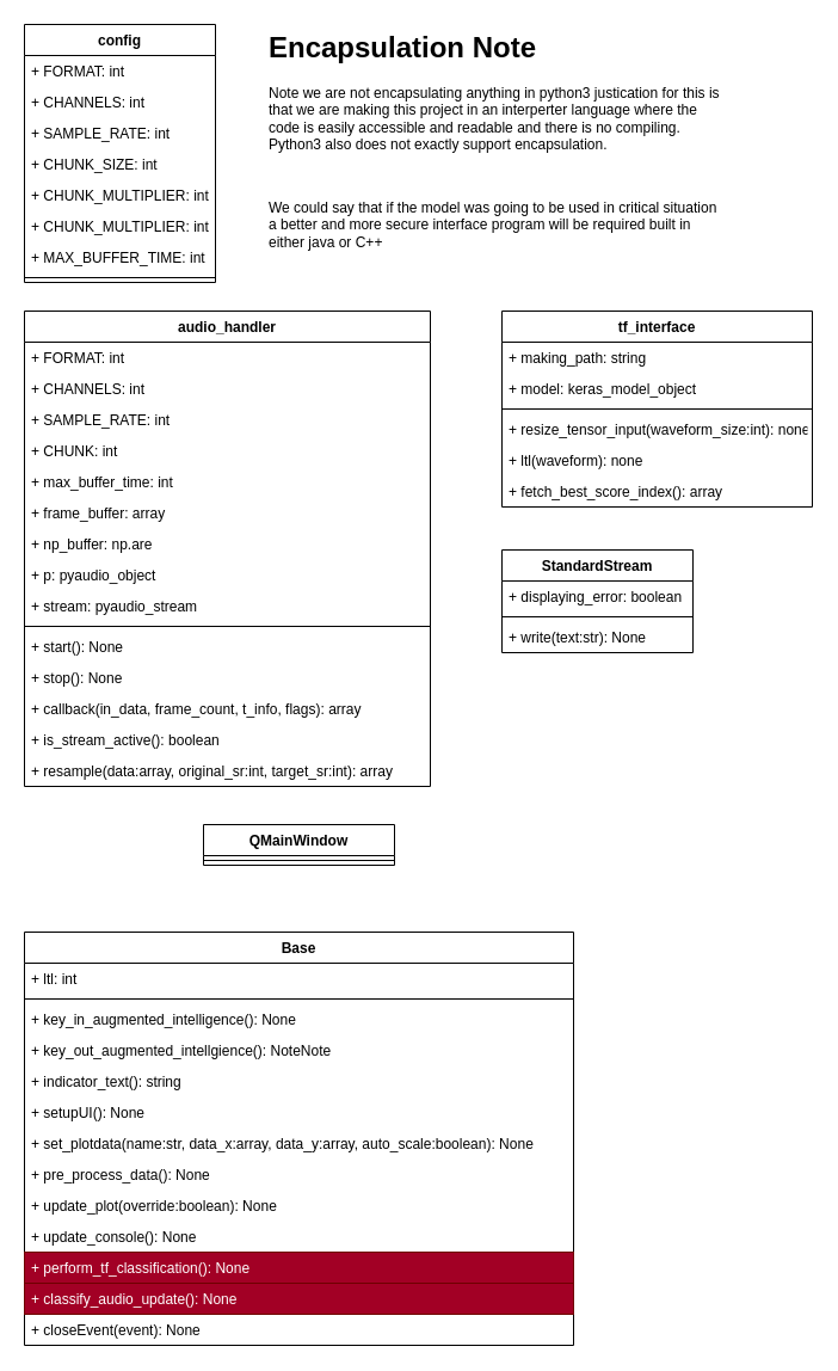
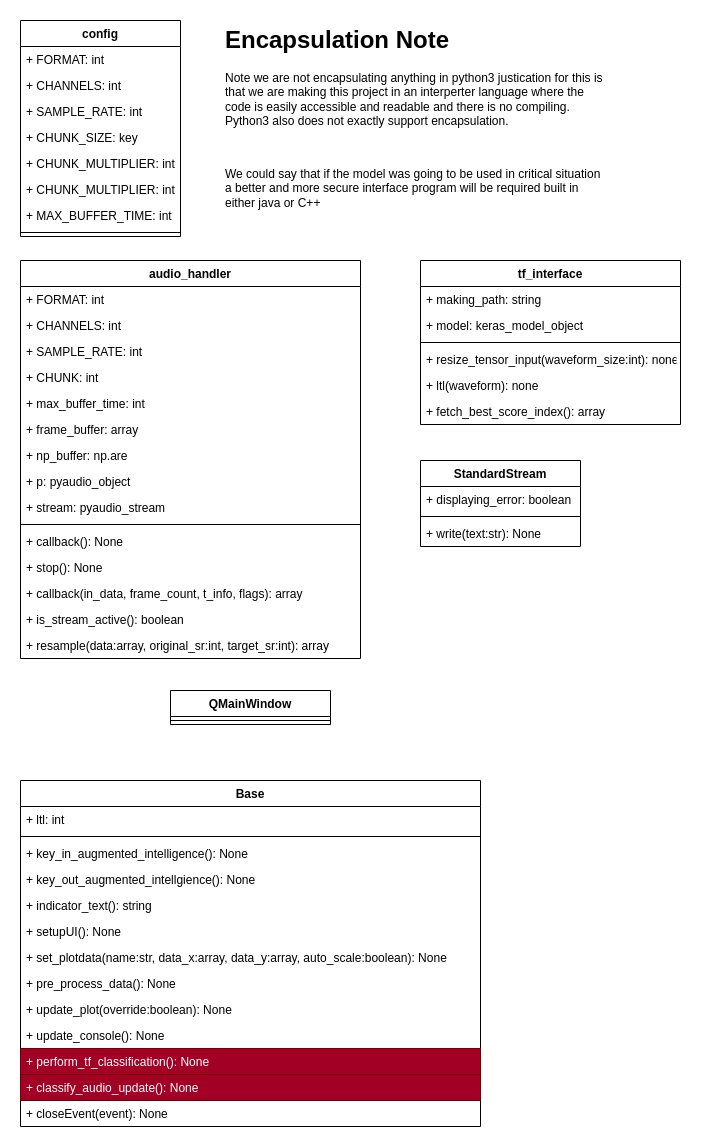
  <mxCell id="0" />
  <mxCell id="1" parent="0" />
  <mxCell id="2" value="audio_handler" style="swimlane;fontStyle=1;align=center;verticalAlign=top;childLayout=stackLayout;horizontal=1;startSize=26;horizontalStack=0;resizeParent=1;resizeParentMax=0;resizeLast=0;collapsible=1;marginBottom=0;" vertex="1" parent="1"><mxGeometry x="20" y="260" width="340" height="398" as="geometry" /></mxCell>
  <mxCell id="3" value="+ FORMAT: int" style="text;strokeColor=none;fillColor=none;align=left;verticalAlign=top;spacingLeft=4;spacingRight=4;overflow=hidden;rotatable=0;points=[[0,0.5],[1,0.5]];portConstraint=eastwest;" vertex="1" parent="2"><mxGeometry y="26" width="340" height="26" as="geometry" /></mxCell>
  <mxCell id="4" value="+ CHANNELS: int" style="text;strokeColor=none;fillColor=none;align=left;verticalAlign=top;spacingLeft=4;spacingRight=4;overflow=hidden;rotatable=0;points=[[0,0.5],[1,0.5]];portConstraint=eastwest;" vertex="1" parent="2"><mxGeometry y="52" width="340" height="26" as="geometry" /></mxCell>
  <mxCell id="5" value="+ SAMPLE_RATE: int" style="text;strokeColor=none;fillColor=none;align=left;verticalAlign=top;spacingLeft=4;spacingRight=4;overflow=hidden;rotatable=0;points=[[0,0.5],[1,0.5]];portConstraint=eastwest;" vertex="1" parent="2"><mxGeometry y="78" width="340" height="26" as="geometry" /></mxCell>
  <mxCell id="6" value="+ CHUNK: int" style="text;strokeColor=none;fillColor=none;align=left;verticalAlign=top;spacingLeft=4;spacingRight=4;overflow=hidden;rotatable=0;points=[[0,0.5],[1,0.5]];portConstraint=eastwest;" vertex="1" parent="2"><mxGeometry y="104" width="340" height="26" as="geometry" /></mxCell>
  <mxCell id="7" value="+ max_buffer_time: int" style="text;strokeColor=none;fillColor=none;align=left;verticalAlign=top;spacingLeft=4;spacingRight=4;overflow=hidden;rotatable=0;points=[[0,0.5],[1,0.5]];portConstraint=eastwest;" vertex="1" parent="2"><mxGeometry y="130" width="340" height="26" as="geometry" /></mxCell>
  <mxCell id="8" value="+ frame_buffer: array" style="text;strokeColor=none;fillColor=none;align=left;verticalAlign=top;spacingLeft=4;spacingRight=4;overflow=hidden;rotatable=0;points=[[0,0.5],[1,0.5]];portConstraint=eastwest;" vertex="1" parent="2"><mxGeometry y="156" width="340" height="26" as="geometry" /></mxCell>
  <mxCell id="9" value="+ np_buffer: np.are" style="text;strokeColor=none;fillColor=none;align=left;verticalAlign=top;spacingLeft=4;spacingRight=4;overflow=hidden;rotatable=0;points=[[0,0.5],[1,0.5]];portConstraint=eastwest;" vertex="1" parent="2"><mxGeometry y="182" width="340" height="26" as="geometry" /></mxCell>
  <mxCell id="10" value="+ p: pyaudio_object" style="text;strokeColor=none;fillColor=none;align=left;verticalAlign=top;spacingLeft=4;spacingRight=4;overflow=hidden;rotatable=0;points=[[0,0.5],[1,0.5]];portConstraint=eastwest;" vertex="1" parent="2"><mxGeometry y="208" width="340" height="26" as="geometry" /></mxCell>
  <mxCell id="11" value="+ stream: pyaudio_stream" style="text;strokeColor=none;fillColor=none;align=left;verticalAlign=top;spacingLeft=4;spacingRight=4;overflow=hidden;rotatable=0;points=[[0,0.5],[1,0.5]];portConstraint=eastwest;" vertex="1" parent="2"><mxGeometry y="234" width="340" height="26" as="geometry" /></mxCell>
  <mxCell id="12" value="" style="line;strokeWidth=1;fillColor=none;align=left;verticalAlign=middle;spacingTop=-1;spacingLeft=3;spacingRight=3;rotatable=0;labelPosition=right;points=[];portConstraint=eastwest;" vertex="1" parent="2"><mxGeometry y="260" width="340" height="8" as="geometry" /></mxCell>
- <mxCell id="13" value="+ start(): None" style="text;strokeColor=none;fillColor=none;align=left;verticalAlign=top;spacingLeft=4;spacingRight=4;overflow=hidden;rotatable=0;points=[[0,0.5],[1,0.5]];portConstraint=eastwest;" vertex="1" parent="2"><mxGeometry y="268" width="340" height="26" as="geometry" /></mxCell>
+ <mxCell id="13" value="+ callback(): None" style="text;strokeColor=none;fillColor=none;align=left;verticalAlign=top;spacingLeft=4;spacingRight=4;overflow=hidden;rotatable=0;points=[[0,0.5],[1,0.5]];portConstraint=eastwest;" vertex="1" parent="2"><mxGeometry y="268" width="340" height="26" as="geometry" /></mxCell>
  <mxCell id="14" value="+ stop(): None" style="text;strokeColor=none;fillColor=none;align=left;verticalAlign=top;spacingLeft=4;spacingRight=4;overflow=hidden;rotatable=0;points=[[0,0.5],[1,0.5]];portConstraint=eastwest;" vertex="1" parent="2"><mxGeometry y="294" width="340" height="26" as="geometry" /></mxCell>
  <mxCell id="15" value="+ callback(in_data, frame_count, t_info, flags): array" style="text;strokeColor=none;fillColor=none;align=left;verticalAlign=top;spacingLeft=4;spacingRight=4;overflow=hidden;rotatable=0;points=[[0,0.5],[1,0.5]];portConstraint=eastwest;" vertex="1" parent="2"><mxGeometry y="320" width="340" height="26" as="geometry" /></mxCell>
  <mxCell id="16" value="+ is_stream_active(): boolean" style="text;strokeColor=none;fillColor=none;align=left;verticalAlign=top;spacingLeft=4;spacingRight=4;overflow=hidden;rotatable=0;points=[[0,0.5],[1,0.5]];portConstraint=eastwest;" vertex="1" parent="2"><mxGeometry y="346" width="340" height="26" as="geometry" /></mxCell>
  <mxCell id="17" value="+ resample(data:array, original_sr:int, target_sr:int): array " style="text;strokeColor=none;fillColor=none;align=left;verticalAlign=top;spacingLeft=4;spacingRight=4;overflow=hidden;rotatable=0;points=[[0,0.5],[1,0.5]];portConstraint=eastwest;" vertex="1" parent="2"><mxGeometry y="372" width="340" height="26" as="geometry" /></mxCell>
  <mxCell id="18" value="tf_interface" style="swimlane;fontStyle=1;align=center;verticalAlign=top;childLayout=stackLayout;horizontal=1;startSize=26;horizontalStack=0;resizeParent=1;resizeParentMax=0;resizeLast=0;collapsible=1;marginBottom=0;" vertex="1" parent="1"><mxGeometry x="420" y="260" width="260" height="164" as="geometry" /></mxCell>
  <mxCell id="19" value="+ making_path: string" style="text;strokeColor=none;fillColor=none;align=left;verticalAlign=top;spacingLeft=4;spacingRight=4;overflow=hidden;rotatable=0;points=[[0,0.5],[1,0.5]];portConstraint=eastwest;" vertex="1" parent="18"><mxGeometry y="26" width="260" height="26" as="geometry" /></mxCell>
  <mxCell id="20" value="+ model: keras_model_object" style="text;strokeColor=none;fillColor=none;align=left;verticalAlign=top;spacingLeft=4;spacingRight=4;overflow=hidden;rotatable=0;points=[[0,0.5],[1,0.5]];portConstraint=eastwest;" vertex="1" parent="18"><mxGeometry y="52" width="260" height="26" as="geometry" /></mxCell>
  <mxCell id="21" value="" style="line;strokeWidth=1;fillColor=none;align=left;verticalAlign=middle;spacingTop=-1;spacingLeft=3;spacingRight=3;rotatable=0;labelPosition=right;points=[];portConstraint=eastwest;" vertex="1" parent="18"><mxGeometry y="78" width="260" height="8" as="geometry" /></mxCell>
  <mxCell id="22" value="+ resize_tensor_input(waveform_size:int): none" style="text;strokeColor=none;fillColor=none;align=left;verticalAlign=top;spacingLeft=4;spacingRight=4;overflow=hidden;rotatable=0;points=[[0,0.5],[1,0.5]];portConstraint=eastwest;" vertex="1" parent="18"><mxGeometry y="86" width="260" height="26" as="geometry" /></mxCell>
  <mxCell id="23" value="+ ltl(waveform): none" style="text;strokeColor=none;fillColor=none;align=left;verticalAlign=top;spacingLeft=4;spacingRight=4;overflow=hidden;rotatable=0;points=[[0,0.5],[1,0.5]];portConstraint=eastwest;" vertex="1" parent="18"><mxGeometry y="112" width="260" height="26" as="geometry" /></mxCell>
  <mxCell id="24" value="+ fetch_best_score_index(): array" style="text;strokeColor=none;fillColor=none;align=left;verticalAlign=top;spacingLeft=4;spacingRight=4;overflow=hidden;rotatable=0;points=[[0,0.5],[1,0.5]];portConstraint=eastwest;" vertex="1" parent="18"><mxGeometry y="138" width="260" height="26" as="geometry" /></mxCell>
  <mxCell id="25" value="config" style="swimlane;fontStyle=1;align=center;verticalAlign=top;childLayout=stackLayout;horizontal=1;startSize=26;horizontalStack=0;resizeParent=1;resizeParentMax=0;resizeLast=0;collapsible=1;marginBottom=0;" vertex="1" parent="1"><mxGeometry x="20" y="20" width="160" height="216" as="geometry" /></mxCell>
  <mxCell id="26" value="+ FORMAT: int" style="text;strokeColor=none;fillColor=none;align=left;verticalAlign=top;spacingLeft=4;spacingRight=4;overflow=hidden;rotatable=0;points=[[0,0.5],[1,0.5]];portConstraint=eastwest;" vertex="1" parent="25"><mxGeometry y="26" width="160" height="26" as="geometry" /></mxCell>
  <mxCell id="27" value="+ CHANNELS: int" style="text;strokeColor=none;fillColor=none;align=left;verticalAlign=top;spacingLeft=4;spacingRight=4;overflow=hidden;rotatable=0;points=[[0,0.5],[1,0.5]];portConstraint=eastwest;" vertex="1" parent="25"><mxGeometry y="52" width="160" height="26" as="geometry" /></mxCell>
  <mxCell id="28" value="+ SAMPLE_RATE: int" style="text;strokeColor=none;fillColor=none;align=left;verticalAlign=top;spacingLeft=4;spacingRight=4;overflow=hidden;rotatable=0;points=[[0,0.5],[1,0.5]];portConstraint=eastwest;" vertex="1" parent="25"><mxGeometry y="78" width="160" height="26" as="geometry" /></mxCell>
- <mxCell id="29" value="+ CHUNK_SIZE: int" style="text;strokeColor=none;fillColor=none;align=left;verticalAlign=top;spacingLeft=4;spacingRight=4;overflow=hidden;rotatable=0;points=[[0,0.5],[1,0.5]];portConstraint=eastwest;" vertex="1" parent="25"><mxGeometry y="104" width="160" height="26" as="geometry" /></mxCell>
+ <mxCell id="29" value="+ CHUNK_SIZE: key" style="text;strokeColor=none;fillColor=none;align=left;verticalAlign=top;spacingLeft=4;spacingRight=4;overflow=hidden;rotatable=0;points=[[0,0.5],[1,0.5]];portConstraint=eastwest;" vertex="1" parent="25"><mxGeometry y="104" width="160" height="26" as="geometry" /></mxCell>
  <mxCell id="30" value="+ CHUNK_MULTIPLIER: int" style="text;strokeColor=none;fillColor=none;align=left;verticalAlign=top;spacingLeft=4;spacingRight=4;overflow=hidden;rotatable=0;points=[[0,0.5],[1,0.5]];portConstraint=eastwest;" vertex="1" parent="25"><mxGeometry y="130" width="160" height="26" as="geometry" /></mxCell>
  <mxCell id="31" value="+ CHUNK_MULTIPLIER: int" style="text;strokeColor=none;fillColor=none;align=left;verticalAlign=top;spacingLeft=4;spacingRight=4;overflow=hidden;rotatable=0;points=[[0,0.5],[1,0.5]];portConstraint=eastwest;" vertex="1" parent="25"><mxGeometry y="156" width="160" height="26" as="geometry" /></mxCell>
  <mxCell id="32" value="+ MAX_BUFFER_TIME: int" style="text;strokeColor=none;fillColor=none;align=left;verticalAlign=top;spacingLeft=4;spacingRight=4;overflow=hidden;rotatable=0;points=[[0,0.5],[1,0.5]];portConstraint=eastwest;" vertex="1" parent="25"><mxGeometry y="182" width="160" height="26" as="geometry" /></mxCell>
  <mxCell id="33" value="" style="line;strokeWidth=1;fillColor=none;align=left;verticalAlign=middle;spacingTop=-1;spacingLeft=3;spacingRight=3;rotatable=0;labelPosition=right;points=[];portConstraint=eastwest;" vertex="1" parent="25"><mxGeometry y="208" width="160" height="8" as="geometry" /></mxCell>
  <mxCell id="34" value="&lt;h1&gt;Encapsulation Note&lt;/h1&gt;&lt;p&gt;Note we are not encapsulating anything in python3 justication for this is that we are making this project in an interperter language where the code is easily accessible and readable and there is no compiling. Python3 also does not exactly support encapsulation.&lt;/p&gt;&lt;p&gt;&lt;br&gt;&lt;/p&gt;&lt;p&gt;We could say that if the model was going to be used in critical situation a better and more secure interface program will be required built in either java or C++&lt;/p&gt;" style="text;html=1;strokeColor=none;fillColor=none;spacing=5;spacingTop=-20;whiteSpace=wrap;overflow=hidden;rounded=0;" vertex="1" parent="1"><mxGeometry x="220" y="20" width="390" height="215" as="geometry" /></mxCell>
  <mxCell id="35" value="Base" style="swimlane;fontStyle=1;align=center;verticalAlign=top;childLayout=stackLayout;horizontal=1;startSize=26;horizontalStack=0;resizeParent=1;resizeParentMax=0;resizeLast=0;collapsible=1;marginBottom=0;" vertex="1" parent="1"><mxGeometry x="20" y="780" width="460" height="346" as="geometry" /></mxCell>
  <mxCell id="36" value="+ ltl: int" style="text;strokeColor=none;fillColor=none;align=left;verticalAlign=top;spacingLeft=4;spacingRight=4;overflow=hidden;rotatable=0;points=[[0,0.5],[1,0.5]];portConstraint=eastwest;" vertex="1" parent="35"><mxGeometry y="26" width="460" height="26" as="geometry" /></mxCell>
  <mxCell id="37" value="" style="line;strokeWidth=1;fillColor=none;align=left;verticalAlign=middle;spacingTop=-1;spacingLeft=3;spacingRight=3;rotatable=0;labelPosition=right;points=[];portConstraint=eastwest;" vertex="1" parent="35"><mxGeometry y="52" width="460" height="8" as="geometry" /></mxCell>
  <mxCell id="38" value="+ key_in_augmented_intelligence(): None" style="text;strokeColor=none;fillColor=none;align=left;verticalAlign=top;spacingLeft=4;spacingRight=4;overflow=hidden;rotatable=0;points=[[0,0.5],[1,0.5]];portConstraint=eastwest;" vertex="1" parent="35"><mxGeometry y="60" width="460" height="26" as="geometry" /></mxCell>
- <mxCell id="39" value="+ key_out_augmented_intellgience(): NoteNote" style="text;strokeColor=none;fillColor=none;align=left;verticalAlign=top;spacingLeft=4;spacingRight=4;overflow=hidden;rotatable=0;points=[[0,0.5],[1,0.5]];portConstraint=eastwest;" vertex="1" parent="35"><mxGeometry y="86" width="460" height="26" as="geometry" /></mxCell>
+ <mxCell id="39" value="+ key_out_augmented_intellgience(): None" style="text;strokeColor=none;fillColor=none;align=left;verticalAlign=top;spacingLeft=4;spacingRight=4;overflow=hidden;rotatable=0;points=[[0,0.5],[1,0.5]];portConstraint=eastwest;" vertex="1" parent="35"><mxGeometry y="86" width="460" height="26" as="geometry" /></mxCell>
  <mxCell id="40" value="+ indicator_text(): string" style="text;strokeColor=none;fillColor=none;align=left;verticalAlign=top;spacingLeft=4;spacingRight=4;overflow=hidden;rotatable=0;points=[[0,0.5],[1,0.5]];portConstraint=eastwest;" vertex="1" parent="35"><mxGeometry y="112" width="460" height="26" as="geometry" /></mxCell>
  <mxCell id="41" value="+ setupUI(): None" style="text;strokeColor=none;fillColor=none;align=left;verticalAlign=top;spacingLeft=4;spacingRight=4;overflow=hidden;rotatable=0;points=[[0,0.5],[1,0.5]];portConstraint=eastwest;" vertex="1" parent="35"><mxGeometry y="138" width="460" height="26" as="geometry" /></mxCell>
  <mxCell id="42" value="+ set_plotdata(name:str, data_x:array, data_y:array, auto_scale:boolean): None" style="text;strokeColor=none;fillColor=none;align=left;verticalAlign=top;spacingLeft=4;spacingRight=4;overflow=hidden;rotatable=0;points=[[0,0.5],[1,0.5]];portConstraint=eastwest;" vertex="1" parent="35"><mxGeometry y="164" width="460" height="26" as="geometry" /></mxCell>
  <mxCell id="43" value="+ pre_process_data(): None" style="text;strokeColor=none;fillColor=none;align=left;verticalAlign=top;spacingLeft=4;spacingRight=4;overflow=hidden;rotatable=0;points=[[0,0.5],[1,0.5]];portConstraint=eastwest;" vertex="1" parent="35"><mxGeometry y="190" width="460" height="26" as="geometry" /></mxCell>
  <mxCell id="44" value="+ update_plot(override:boolean): None" style="text;strokeColor=none;fillColor=none;align=left;verticalAlign=top;spacingLeft=4;spacingRight=4;overflow=hidden;rotatable=0;points=[[0,0.5],[1,0.5]];portConstraint=eastwest;" vertex="1" parent="35"><mxGeometry y="216" width="460" height="26" as="geometry" /></mxCell>
  <mxCell id="45" value="+ update_console(): None" style="text;strokeColor=none;fillColor=none;align=left;verticalAlign=top;spacingLeft=4;spacingRight=4;overflow=hidden;rotatable=0;points=[[0,0.5],[1,0.5]];portConstraint=eastwest;" vertex="1" parent="35"><mxGeometry y="242" width="460" height="26" as="geometry" /></mxCell>
  <mxCell id="46" value="+ perform_tf_classification(): None" style="text;strokeColor=#6F0000;fillColor=#a20025;align=left;verticalAlign=top;spacingLeft=4;spacingRight=4;overflow=hidden;rotatable=0;points=[[0,0.5],[1,0.5]];portConstraint=eastwest;fontColor=#ffffff;" vertex="1" parent="35"><mxGeometry y="268" width="460" height="26" as="geometry" /></mxCell>
  <mxCell id="47" value="+ classify_audio_update(): None" style="text;strokeColor=#6F0000;fillColor=#a20025;align=left;verticalAlign=top;spacingLeft=4;spacingRight=4;overflow=hidden;rotatable=0;points=[[0,0.5],[1,0.5]];portConstraint=eastwest;fontColor=#ffffff;" vertex="1" parent="35"><mxGeometry y="294" width="460" height="26" as="geometry" /></mxCell>
  <mxCell id="48" value="+ closeEvent(event): None" style="text;strokeColor=none;fillColor=none;align=left;verticalAlign=top;spacingLeft=4;spacingRight=4;overflow=hidden;rotatable=0;points=[[0,0.5],[1,0.5]];portConstraint=eastwest;" vertex="1" parent="35"><mxGeometry y="320" width="460" height="26" as="geometry" /></mxCell>
  <mxCell id="49" value="QMainWindow" style="swimlane;fontStyle=1;align=center;verticalAlign=top;childLayout=stackLayout;horizontal=1;startSize=26;horizontalStack=0;resizeParent=1;resizeParentMax=0;resizeLast=0;collapsible=1;marginBottom=0;" vertex="1" parent="1"><mxGeometry x="170" y="690" width="160" height="34" as="geometry" /></mxCell>
  <mxCell id="50" value="" style="line;strokeWidth=1;fillColor=none;align=left;verticalAlign=middle;spacingTop=-1;spacingLeft=3;spacingRight=3;rotatable=0;labelPosition=right;points=[];portConstraint=eastwest;" vertex="1" parent="49"><mxGeometry y="26" width="160" height="8" as="geometry" /></mxCell>
  <mxCell id="51" value="StandardStream" style="swimlane;fontStyle=1;align=center;verticalAlign=top;childLayout=stackLayout;horizontal=1;startSize=26;horizontalStack=0;resizeParent=1;resizeParentMax=0;resizeLast=0;collapsible=1;marginBottom=0;" vertex="1" parent="1"><mxGeometry x="420" y="460" width="160" height="86" as="geometry" /></mxCell>
  <mxCell id="52" value="+ displaying_error: boolean" style="text;strokeColor=none;fillColor=none;align=left;verticalAlign=top;spacingLeft=4;spacingRight=4;overflow=hidden;rotatable=0;points=[[0,0.5],[1,0.5]];portConstraint=eastwest;" vertex="1" parent="51"><mxGeometry y="26" width="160" height="26" as="geometry" /></mxCell>
  <mxCell id="53" value="" style="line;strokeWidth=1;fillColor=none;align=left;verticalAlign=middle;spacingTop=-1;spacingLeft=3;spacingRight=3;rotatable=0;labelPosition=right;points=[];portConstraint=eastwest;" vertex="1" parent="51"><mxGeometry y="52" width="160" height="8" as="geometry" /></mxCell>
  <mxCell id="54" value="+ write(text:str): None" style="text;strokeColor=none;fillColor=none;align=left;verticalAlign=top;spacingLeft=4;spacingRight=4;overflow=hidden;rotatable=0;points=[[0,0.5],[1,0.5]];portConstraint=eastwest;" vertex="1" parent="51"><mxGeometry y="60" width="160" height="26" as="geometry" /></mxCell>
